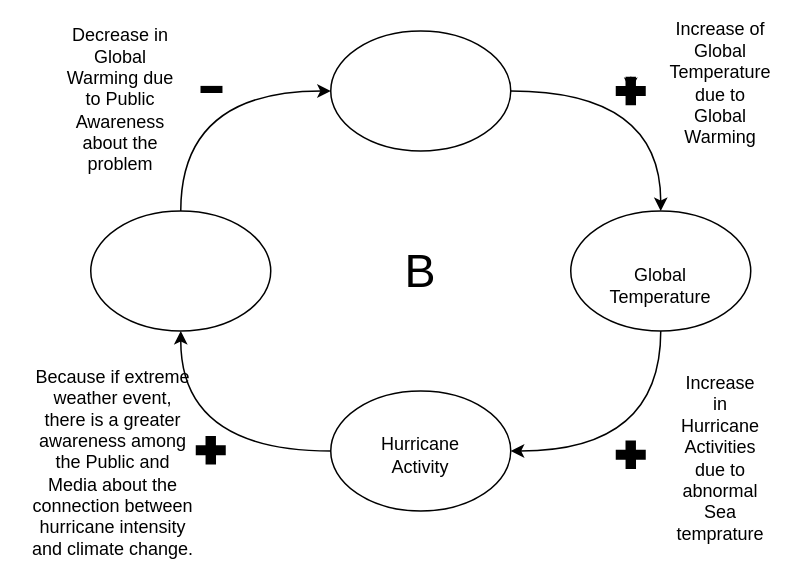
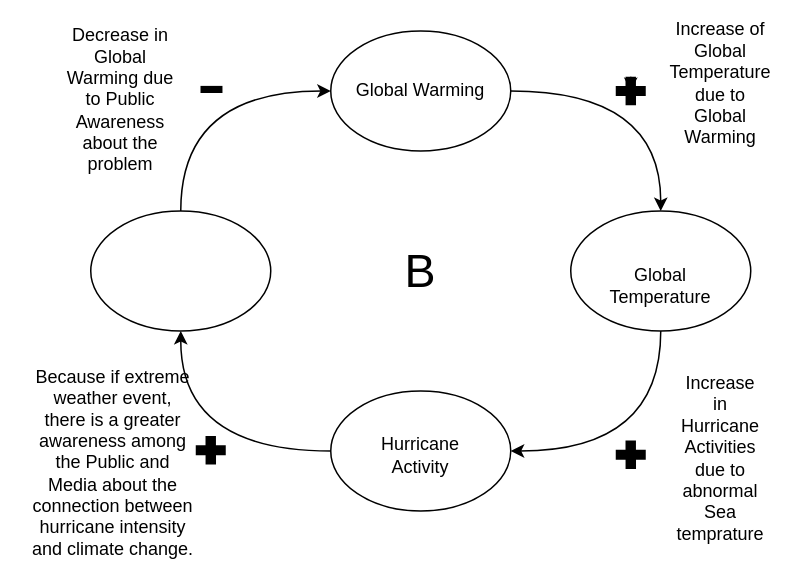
  <mxCell id="0" />
  <mxCell id="1" parent="0" />
  <mxCell id="2" style="edgeStyle=orthogonalEdgeStyle;rounded=0;orthogonalLoop=1;jettySize=auto;html=1;exitX=1;exitY=0.5;exitDx=0;exitDy=0;entryX=0.5;entryY=0;entryDx=0;entryDy=0;curved=1;" edge="1" parent="1" source="3" target="6"><mxGeometry relative="1" as="geometry" /></mxCell>
  <mxCell id="3" value="" style="ellipse;whiteSpace=wrap;html=1;" vertex="1" parent="1"><mxGeometry x="220" y="20" width="120" height="80" as="geometry" /></mxCell>
+ <mxCell id="4" value="Global Warming" style="text;html=1;strokeColor=none;fillColor=none;align=center;verticalAlign=middle;whiteSpace=wrap;rounded=0;" vertex="1" parent="1"><mxGeometry x="235" y="32.5" width="90" height="55" as="geometry" /></mxCell>
  <mxCell id="5" style="edgeStyle=orthogonalEdgeStyle;rounded=0;orthogonalLoop=1;jettySize=auto;html=1;entryX=1;entryY=0.5;entryDx=0;entryDy=0;curved=1;" edge="1" parent="1" source="6" target="10"><mxGeometry relative="1" as="geometry"><Array as="points"><mxPoint x="440" y="300" /></Array></mxGeometry></mxCell>
  <mxCell id="6" value="" style="ellipse;whiteSpace=wrap;html=1;" vertex="1" parent="1"><mxGeometry x="380" y="140" width="120" height="80" as="geometry" /></mxCell>
  <mxCell id="7" style="edgeStyle=orthogonalEdgeStyle;rounded=0;orthogonalLoop=1;jettySize=auto;html=1;entryX=0;entryY=0.5;entryDx=0;entryDy=0;curved=1;" edge="1" parent="1" source="8" target="3"><mxGeometry relative="1" as="geometry"><Array as="points"><mxPoint x="120" y="60" /></Array></mxGeometry></mxCell>
  <mxCell id="8" value="" style="ellipse;whiteSpace=wrap;html=1;" vertex="1" parent="1"><mxGeometry x="60" y="140" width="120" height="80" as="geometry" /></mxCell>
  <mxCell id="9" style="edgeStyle=orthogonalEdgeStyle;rounded=0;orthogonalLoop=1;jettySize=auto;html=1;entryX=0.5;entryY=1;entryDx=0;entryDy=0;curved=1;" edge="1" parent="1" source="10" target="8"><mxGeometry relative="1" as="geometry" /></mxCell>
  <mxCell id="10" value="" style="ellipse;whiteSpace=wrap;html=1;" vertex="1" parent="1"><mxGeometry x="220" y="260" width="120" height="80" as="geometry" /></mxCell>
  <mxCell id="11" value="" style="shape=mxgraph.signs.healthcare.first_aid;html=1;pointerEvents=1;fillColor=#000000;strokeColor=none;verticalLabelPosition=bottom;verticalAlign=top;align=center;" vertex="1" parent="1"><mxGeometry x="410" y="50.5" width="20" height="19" as="geometry" /></mxCell>
  <mxCell id="12" style="edgeStyle=orthogonalEdgeStyle;rounded=0;orthogonalLoop=1;jettySize=auto;html=1;exitX=0.5;exitY=0;exitDx=0;exitDy=0;exitPerimeter=0;entryX=0.5;entryY=0.5;entryDx=0;entryDy=0;entryPerimeter=0;" edge="1" parent="1" source="11" target="11"><mxGeometry relative="1" as="geometry" /></mxCell>
  <mxCell id="13" value="" style="shape=mxgraph.signs.healthcare.first_aid;html=1;pointerEvents=1;fillColor=#000000;strokeColor=none;verticalLabelPosition=bottom;verticalAlign=top;align=center;" vertex="1" parent="1"><mxGeometry x="130" y="290" width="20" height="19" as="geometry" /></mxCell>
  <mxCell id="14" value="" style="shape=mxgraph.signs.healthcare.first_aid;html=1;pointerEvents=1;fillColor=#000000;strokeColor=none;verticalLabelPosition=bottom;verticalAlign=top;align=center;" vertex="1" parent="1"><mxGeometry x="410" y="293" width="20" height="19" as="geometry" /></mxCell>
  <mxCell id="15" value="Global Temperature" style="text;html=1;strokeColor=none;fillColor=none;align=center;verticalAlign=middle;whiteSpace=wrap;rounded=0;" vertex="1" parent="1"><mxGeometry x="395" y="162.5" width="90" height="55" as="geometry" /></mxCell>
  <mxCell id="16" value="Hurricane Activity" style="text;html=1;strokeColor=none;fillColor=none;align=center;verticalAlign=middle;whiteSpace=wrap;rounded=0;" vertex="1" parent="1"><mxGeometry x="235" y="275" width="90" height="55" as="geometry" /></mxCell>
  <mxCell id="17" value="Increase of Global Temperature due to Global Warming" style="text;html=1;strokeColor=none;fillColor=none;align=center;verticalAlign=middle;whiteSpace=wrap;rounded=0;" vertex="1" parent="1"><mxGeometry x="450" y="39.5" width="60" height="30" as="geometry" /></mxCell>
  <mxCell id="18" value="Increase in Hurricane Activities due to abnormal Sea temprature" style="text;html=1;strokeColor=none;fillColor=none;align=center;verticalAlign=middle;whiteSpace=wrap;rounded=0;" vertex="1" parent="1"><mxGeometry x="450" y="290" width="60" height="30" as="geometry" /></mxCell>
  <mxCell id="19" value="Because if extreme weather event, there is a greater awareness among the Public and Media about the connection between hurricane intensity and climate change." style="text;html=1;strokeColor=none;fillColor=none;align=center;verticalAlign=middle;whiteSpace=wrap;rounded=0;" vertex="1" parent="1"><mxGeometry x="20" y="293" width="110" height="30" as="geometry" /></mxCell>
  <mxCell id="20" value="Decrease in Global Warming due to Public Awareness about the problem" style="text;html=1;strokeColor=none;fillColor=none;align=center;verticalAlign=middle;whiteSpace=wrap;rounded=0;" vertex="1" parent="1"><mxGeometry x="40" y="50.5" width="80" height="30" as="geometry" /></mxCell>
  <mxCell id="21" value="B" style="text;html=1;strokeColor=none;fillColor=none;align=center;verticalAlign=middle;whiteSpace=wrap;rounded=0;fontSize=31;" vertex="1" parent="1"><mxGeometry x="250" y="165" width="60" height="30" as="geometry" /></mxCell>
  <mxCell id="22" value="&lt;font style=&quot;font-size: 60px;&quot;&gt;-&lt;/font&gt;" style="text;html=1;strokeColor=none;fillColor=none;align=center;verticalAlign=middle;whiteSpace=wrap;rounded=0;" vertex="1" parent="1"><mxGeometry x="111" y="39.5" width="60" height="30" as="geometry" /></mxCell>
